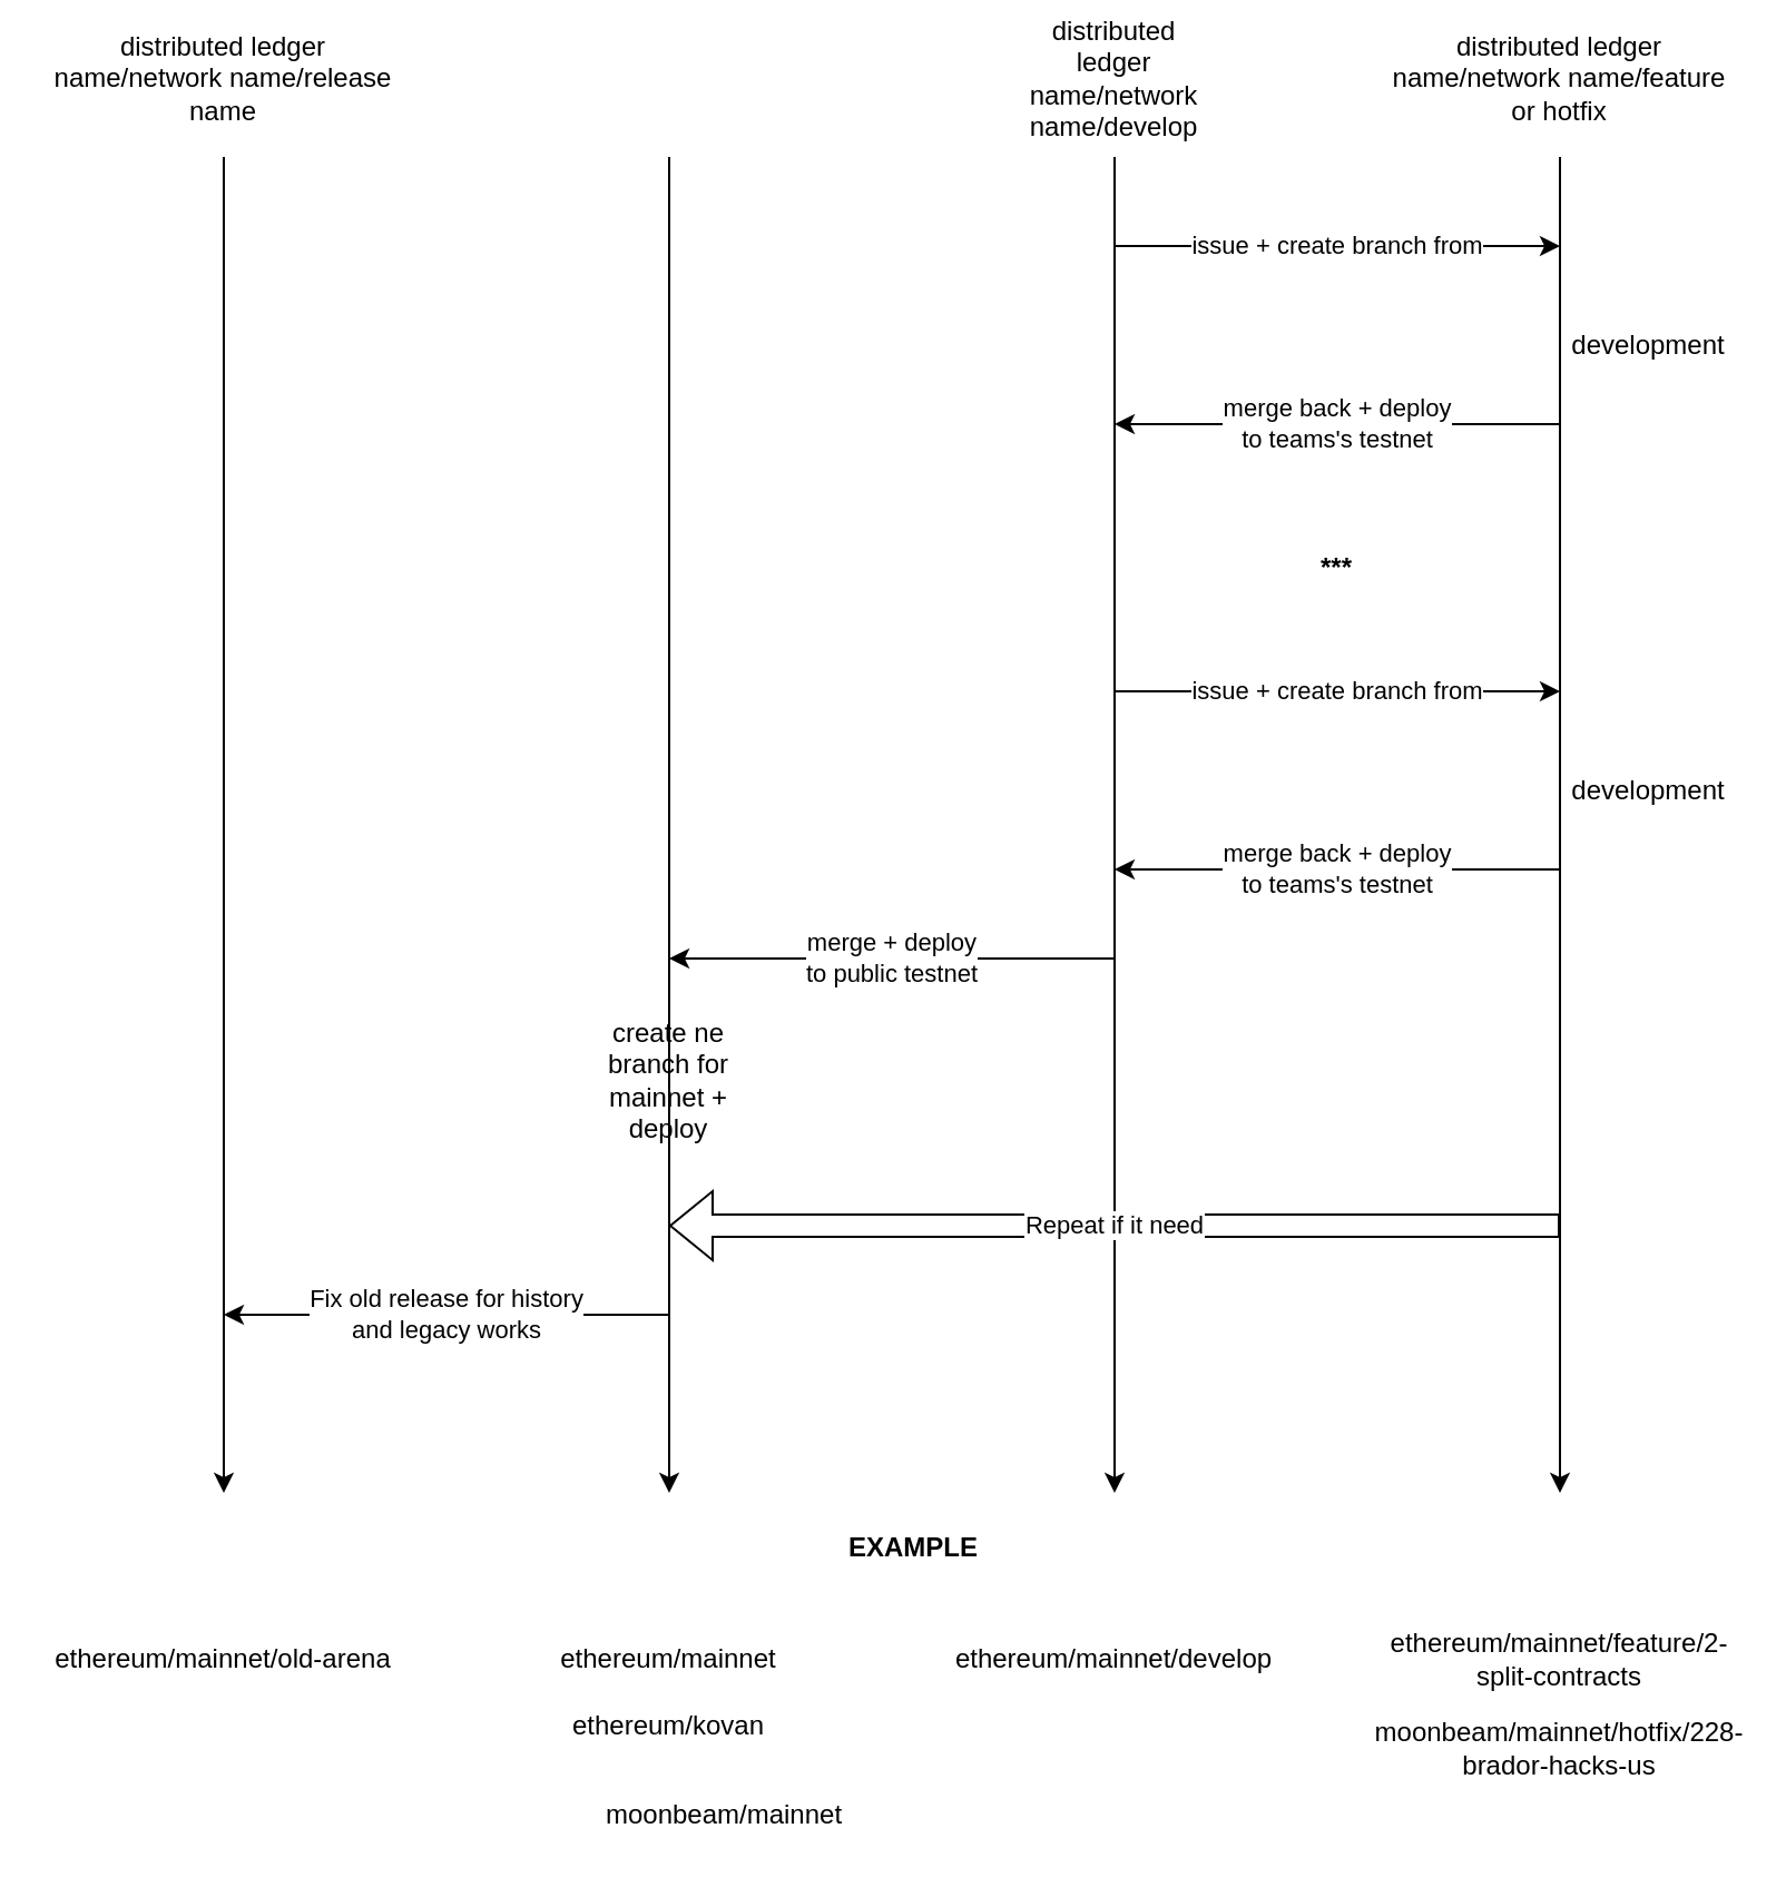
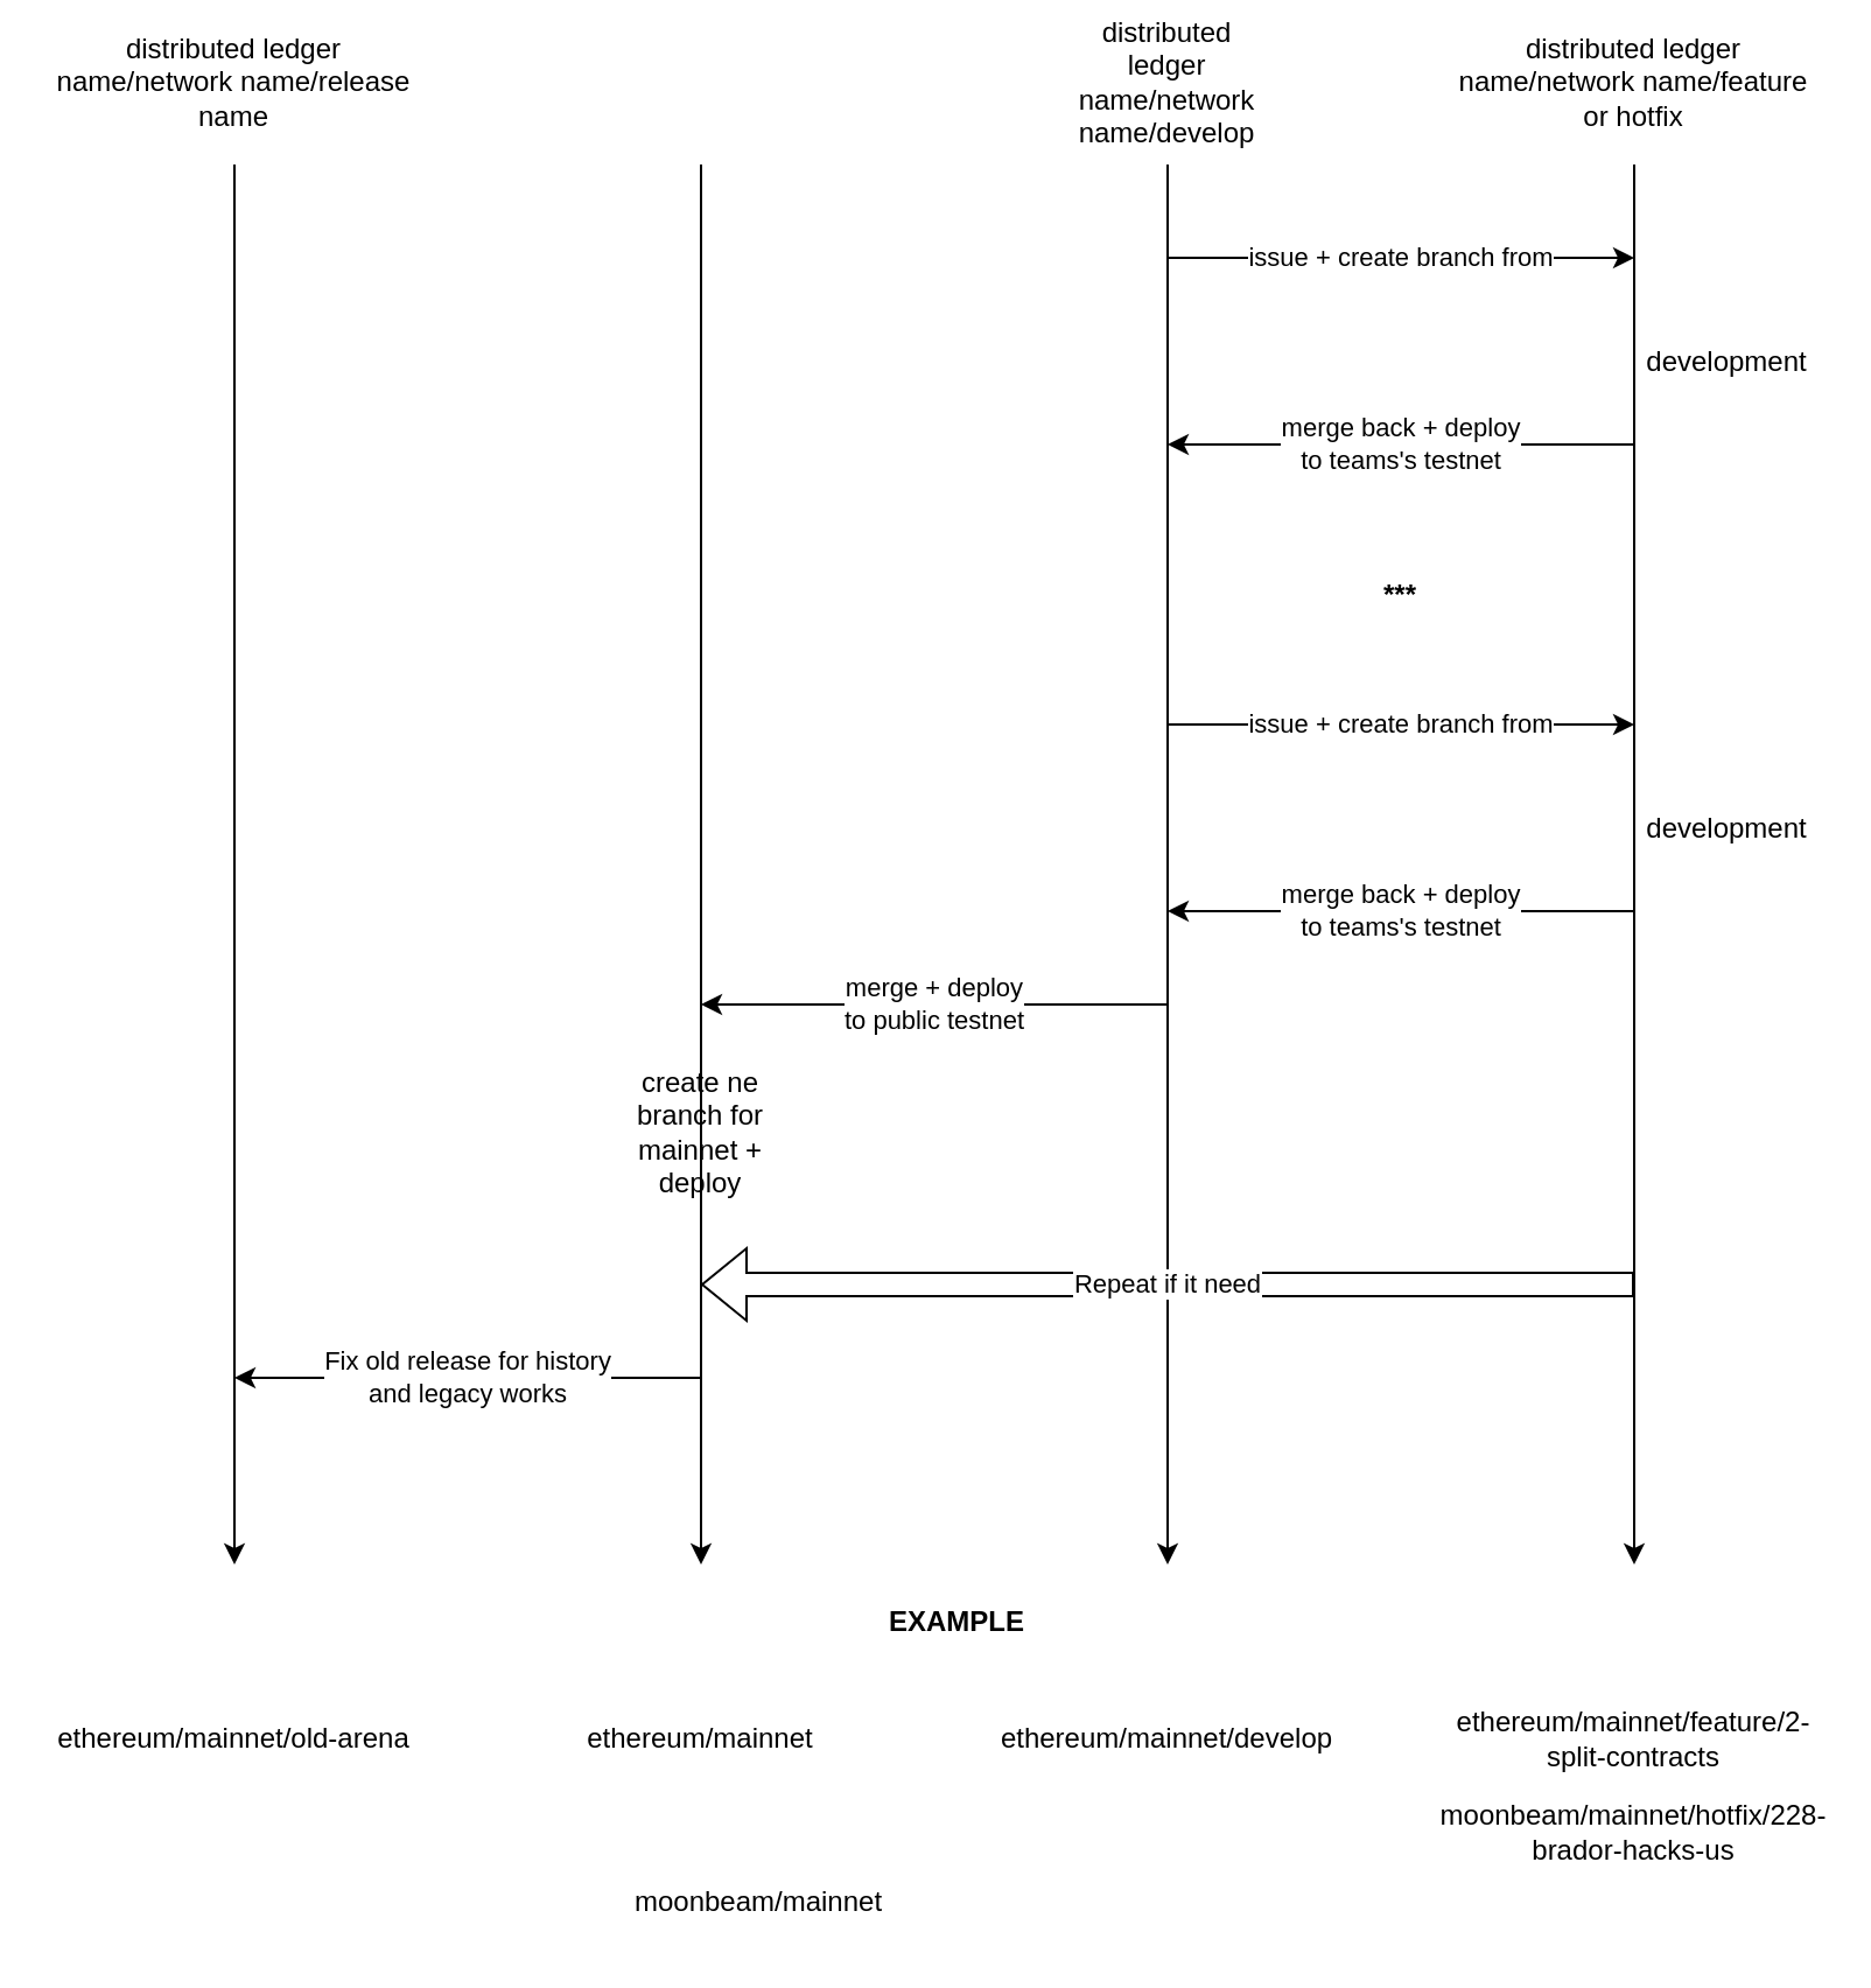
  <mxCell id="0" />
  <mxCell id="1" parent="0" />
  <mxCell id="2" value="" style="endArrow=classic;html=1;rounded=0;" edge="1" parent="1"><mxGeometry width="50" height="50" relative="1" as="geometry"><mxPoint x="300" y="70" as="sourcePoint" /><mxPoint x="300" y="670" as="targetPoint" /></mxGeometry></mxCell>
  <mxCell id="3" value="" style="endArrow=classic;html=1;rounded=0;" edge="1" parent="1"><mxGeometry width="50" height="50" relative="1" as="geometry"><mxPoint x="100" y="70" as="sourcePoint" /><mxPoint x="100" y="670" as="targetPoint" /></mxGeometry></mxCell>
  <mxCell id="4" value="distributed ledger name/network name/release name" style="text;html=1;strokeColor=none;fillColor=none;align=center;verticalAlign=middle;whiteSpace=wrap;rounded=0;" vertex="1" parent="1"><mxGeometry x="20" y="20" width="160" height="30" as="geometry" /></mxCell>
  <mxCell id="5" value="" style="endArrow=classic;html=1;rounded=0;" edge="1" parent="1"><mxGeometry width="50" height="50" relative="1" as="geometry"><mxPoint x="500" y="70" as="sourcePoint" /><mxPoint x="500" y="670" as="targetPoint" /></mxGeometry></mxCell>
  <mxCell id="6" value="distributed ledger name/network name/develop" style="text;html=1;strokeColor=none;fillColor=none;align=center;verticalAlign=middle;whiteSpace=wrap;rounded=0;" vertex="1" parent="1"><mxGeometry x="470" y="20" width="60" height="30" as="geometry" /></mxCell>
  <mxCell id="7" value="" style="endArrow=classic;html=1;rounded=0;" edge="1" parent="1"><mxGeometry width="50" height="50" relative="1" as="geometry"><mxPoint x="700" y="70" as="sourcePoint" /><mxPoint x="700" y="670" as="targetPoint" /></mxGeometry></mxCell>
  <mxCell id="8" value="distributed ledger name/network name/feature or hotfix" style="text;html=1;strokeColor=none;fillColor=none;align=center;verticalAlign=middle;whiteSpace=wrap;rounded=0;" vertex="1" parent="1"><mxGeometry x="620" y="20" width="160" height="30" as="geometry" /></mxCell>
  <mxCell id="9" value="issue + create branch from" style="endArrow=classic;html=1;rounded=0;" edge="1" parent="1"><mxGeometry width="50" height="50" relative="1" as="geometry"><mxPoint x="500" y="110" as="sourcePoint" /><mxPoint x="700" y="110" as="targetPoint" /></mxGeometry></mxCell>
  <mxCell id="10" value="development" style="text;html=1;strokeColor=none;fillColor=none;align=center;verticalAlign=middle;whiteSpace=wrap;rounded=0;" vertex="1" parent="1"><mxGeometry x="710" y="140" width="60" height="30" as="geometry" /></mxCell>
  <mxCell id="11" value="merge back + deploy&lt;br&gt;to teams's testnet" style="endArrow=classic;html=1;rounded=0;" edge="1" parent="1"><mxGeometry width="50" height="50" relative="1" as="geometry"><mxPoint x="700" y="190" as="sourcePoint" /><mxPoint x="500" y="190" as="targetPoint" /></mxGeometry></mxCell>
  <mxCell id="12" value="issue + create branch from" style="endArrow=classic;html=1;rounded=0;" edge="1" parent="1"><mxGeometry width="50" height="50" relative="1" as="geometry"><mxPoint x="500" y="310" as="sourcePoint" /><mxPoint x="700" y="310" as="targetPoint" /></mxGeometry></mxCell>
  <mxCell id="13" value="development" style="text;html=1;strokeColor=none;fillColor=none;align=center;verticalAlign=middle;whiteSpace=wrap;rounded=0;" vertex="1" parent="1"><mxGeometry x="710" y="340" width="60" height="30" as="geometry" /></mxCell>
  <mxCell id="14" value="merge back + deploy&lt;br&gt;to teams's testnet" style="endArrow=classic;html=1;rounded=0;" edge="1" parent="1"><mxGeometry width="50" height="50" relative="1" as="geometry"><mxPoint x="700" y="390" as="sourcePoint" /><mxPoint x="500" y="390" as="targetPoint" /></mxGeometry></mxCell>
  <mxCell id="15" value="&lt;b&gt;***&lt;/b&gt;" style="text;html=1;strokeColor=none;fillColor=none;align=center;verticalAlign=middle;whiteSpace=wrap;rounded=0;" vertex="1" parent="1"><mxGeometry x="570" y="240" width="60" height="30" as="geometry" /></mxCell>
  <mxCell id="16" value="merge + deploy&lt;br&gt;to public testnet" style="endArrow=classic;html=1;rounded=0;" edge="1" parent="1"><mxGeometry width="50" height="50" relative="1" as="geometry"><mxPoint x="500" y="430" as="sourcePoint" /><mxPoint x="300" y="430" as="targetPoint" /></mxGeometry></mxCell>
  <mxCell id="17" value="create ne branch for mainnet + deploy" style="text;html=1;strokeColor=none;fillColor=none;align=center;verticalAlign=middle;whiteSpace=wrap;rounded=0;" vertex="1" parent="1"><mxGeometry x="270" y="470" width="60" height="30" as="geometry" /></mxCell>
  <mxCell id="18" value="Repeat if it need" style="shape=flexArrow;endArrow=classic;html=1;rounded=0;curved=1;" edge="1" parent="1"><mxGeometry width="50" height="50" relative="1" as="geometry"><mxPoint x="700" y="550" as="sourcePoint" /><mxPoint x="300" y="550" as="targetPoint" /></mxGeometry></mxCell>
  <mxCell id="19" value="Fix old release for history&lt;br&gt;and legacy works" style="endArrow=classic;html=1;rounded=0;curved=1;" edge="1" parent="1"><mxGeometry width="50" height="50" relative="1" as="geometry"><mxPoint x="300" y="590" as="sourcePoint" /><mxPoint x="100" y="590" as="targetPoint" /></mxGeometry></mxCell>
  <mxCell id="20" value="&lt;b&gt;EXAMPLE&lt;/b&gt;" style="text;html=1;strokeColor=none;fillColor=none;align=center;verticalAlign=middle;whiteSpace=wrap;rounded=0;" vertex="1" parent="1"><mxGeometry x="380" y="680" width="60" height="30" as="geometry" /></mxCell>
  <mxCell id="21" value="ethereum/mainnet/old-arena" style="text;html=1;strokeColor=none;fillColor=none;align=center;verticalAlign=middle;whiteSpace=wrap;rounded=0;" vertex="1" parent="1"><mxGeometry x="20" y="730" width="160" height="30" as="geometry" /></mxCell>
  <mxCell id="22" value="ethereum/mainnet" style="text;html=1;strokeColor=none;fillColor=none;align=center;verticalAlign=middle;whiteSpace=wrap;rounded=0;" vertex="1" parent="1"><mxGeometry x="220" y="730" width="160" height="30" as="geometry" /></mxCell>
  <mxCell id="23" value="ethereum/mainnet/develop" style="text;html=1;strokeColor=none;fillColor=none;align=center;verticalAlign=middle;whiteSpace=wrap;rounded=0;" vertex="1" parent="1"><mxGeometry x="420" y="730" width="160" height="30" as="geometry" /></mxCell>
  <mxCell id="24" value="ethereum/mainnet/feature/2-split-contracts" style="text;html=1;strokeColor=none;fillColor=none;align=center;verticalAlign=middle;whiteSpace=wrap;rounded=0;" vertex="1" parent="1"><mxGeometry x="620" y="730" width="160" height="30" as="geometry" /></mxCell>
- <mxCell id="25" value="ethereum/kovan" style="text;html=1;strokeColor=none;fillColor=none;align=center;verticalAlign=middle;whiteSpace=wrap;rounded=0;" vertex="1" parent="1"><mxGeometry x="220" y="760" width="160" height="30" as="geometry" /></mxCell>
  <mxCell id="26" value="moonbeam/mainnet" style="text;html=1;strokeColor=none;fillColor=none;align=center;verticalAlign=middle;whiteSpace=wrap;rounded=0;" vertex="1" parent="1"><mxGeometry x="245" y="800" width="160" height="30" as="geometry" /></mxCell>
  <mxCell id="27" value="moonbeam/mainnet/hotfix/228-brador-hacks-us" style="text;html=1;strokeColor=none;fillColor=none;align=center;verticalAlign=middle;whiteSpace=wrap;rounded=0;" vertex="1" parent="1"><mxGeometry x="620" y="770" width="160" height="30" as="geometry" /></mxCell>
